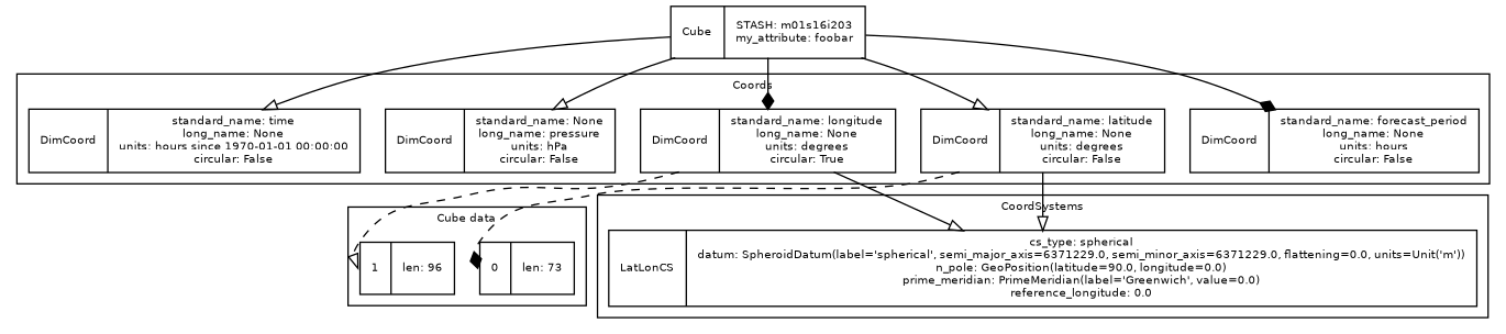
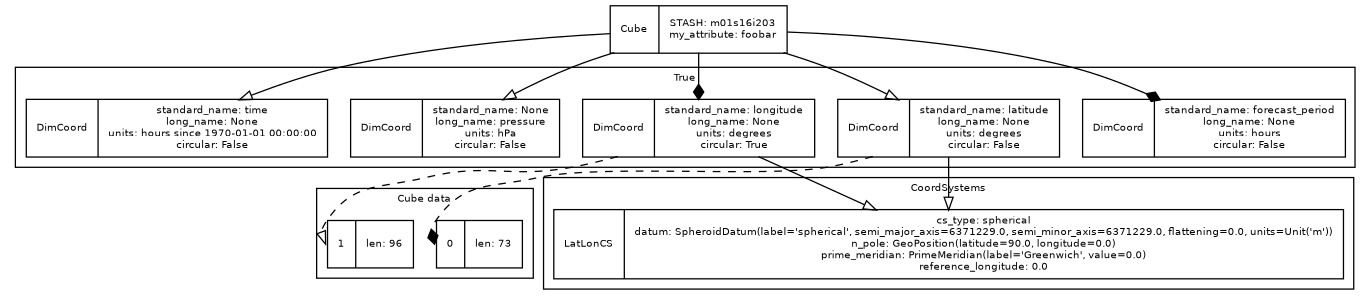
  digraph {
    fontname="Bitstream Vera Sans"
    fontsize=8
    rankdir=TB
    node [fontname="Bitstream Vera Sans" fontsize=8 shape=record]
    edge [arrowhead=onormal]
    n1 [label="0|len: 73"]
    n2 [label="1|len: 96"]
    n3 [label="DimCoord|standard_name: forecast_period\nlong_name: None\nunits: hours\ncircular: False"]
    n4 [label="DimCoord|standard_name: latitude\nlong_name: None\nunits: degrees\ncircular: False"]
    n5 [label="DimCoord|standard_name: longitude\nlong_name: None\nunits: degrees\ncircular: True"]
    n6 [label="DimCoord|standard_name: None\nlong_name: pressure\nunits: hPa\ncircular: False"]
    n7 [label="DimCoord|standard_name: time\nlong_name: None\nunits: hours since 1970-01-01 00:00:00\ncircular: False"]
    n8 [label="LatLonCS|cs_type: spherical\ndatum: SpheroidDatum(label='spherical', semi_major_axis=6371229.0, semi_minor_axis=6371229.0, flattening=0.0, units=Unit('m'))\nn_pole: GeoPosition(latitude=90.0, longitude=0.0)\nprime_meridian: PrimeMeridian(label='Greenwich', value=0.0)\nreference_longitude: 0.0"]
    n9 [label="Cube|STASH: m01s16i203\nmy_attribute: foobar"]
    subgraph cluster_1 {
      label="Cube data"
      n1
      n2
    }
    subgraph cluster_2 {
-     label=Coords
+     label=True
      n3
      n4
      n5
      n6
      n7
    }
    subgraph cluster_3 {
      label=CoordSystems
      n8
    }
    n4 -> n1 [arrowhead=diamond headport=w style=dashed]
    n4 -> n8
    n5 -> n2 [headport=w style=dashed]
    n5 -> n8
    n9 -> n3 [arrowhead=diamond]
    n9 -> n4
    n9 -> n5 [arrowhead=diamond]
    n9 -> n6
    n9 -> n7
  }
